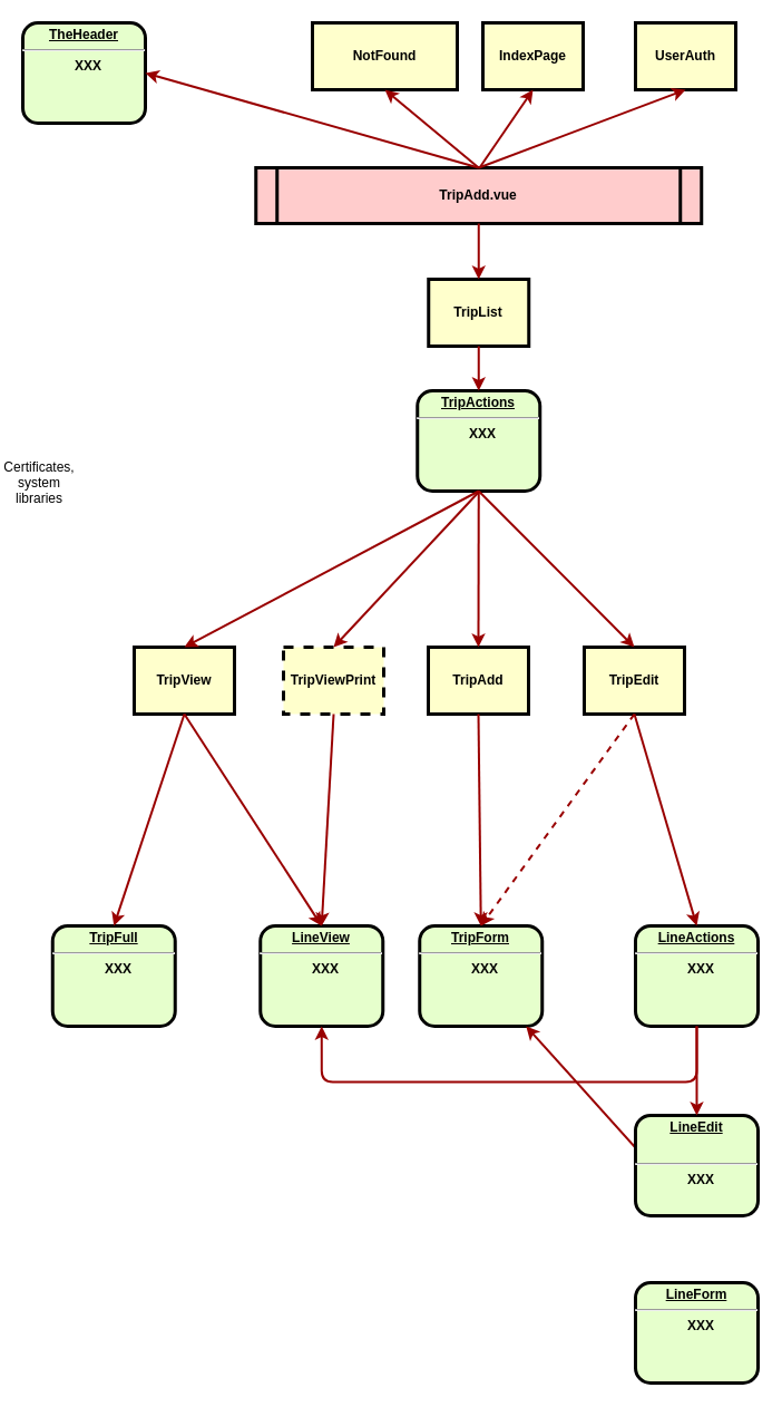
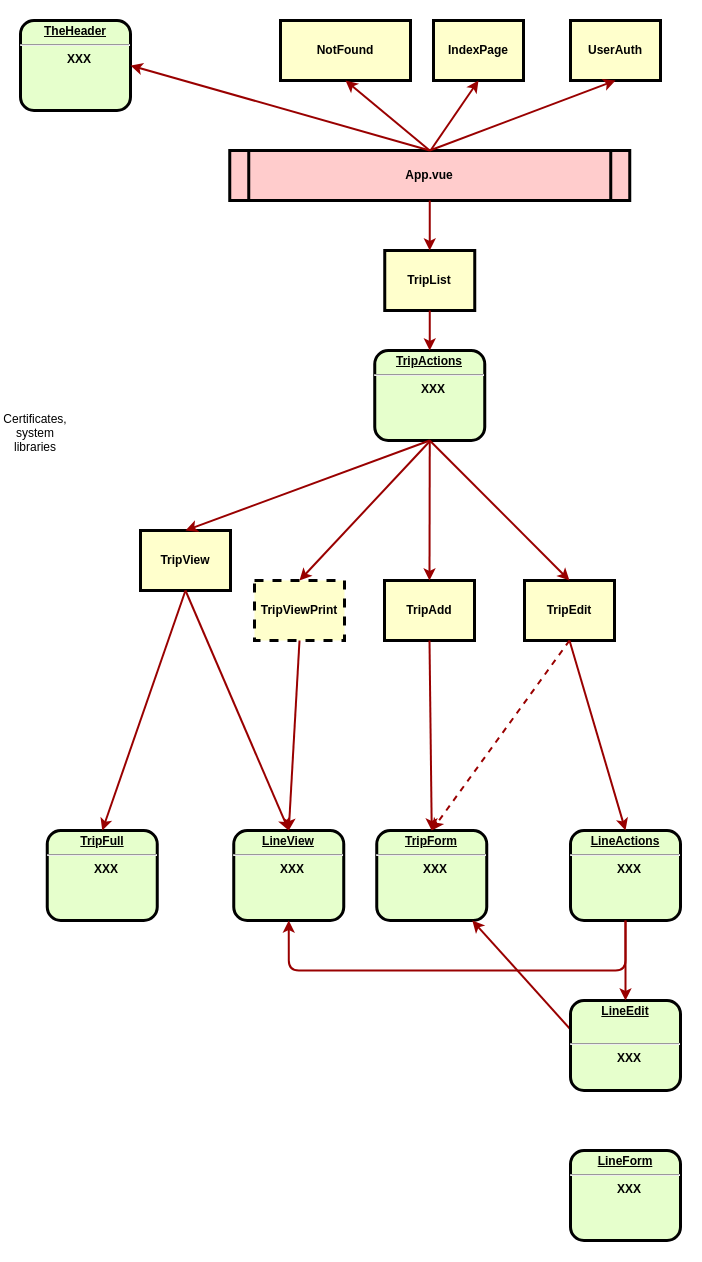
  <mxCell id="0" />
  <mxCell id="1" parent="0" />
  <mxCell id="2" value="Certificates,&#10;system&#10;libraries" style="text;spacingTop=-5;align=center" parent="1" vertex="1"><mxGeometry x="20" y="410" width="30" height="20" as="geometry" /></mxCell>
  <mxCell id="3" value="NotFound" style="whiteSpace=wrap;align=center;verticalAlign=middle;fontStyle=1;strokeWidth=3;fillColor=#FFFFCC" vertex="1" parent="1"><mxGeometry x="280" y="20" width="130" height="60" as="geometry" /></mxCell>
  <mxCell id="4" value="&lt;p style=&quot;margin: 0px; margin-top: 4px; text-align: center; text-decoration: underline;&quot;&gt;&lt;strong&gt;TheHeader&lt;/strong&gt;&lt;/p&gt;&lt;hr&gt;&lt;p style=&quot;margin: 0px; margin-left: 8px;&quot;&gt;XXX&lt;/p&gt;" style="verticalAlign=middle;align=center;overflow=fill;fontSize=12;fontFamily=Helvetica;html=1;rounded=1;fontStyle=1;strokeWidth=3;fillColor=#E6FFCC" vertex="1" parent="1"><mxGeometry x="20" y="20" width="110" height="90" as="geometry" /></mxCell>
  <mxCell id="5" value="IndexPage" style="whiteSpace=wrap;align=center;verticalAlign=middle;fontStyle=1;strokeWidth=3;fillColor=#FFFFCC" vertex="1" parent="1"><mxGeometry x="433" y="20" width="90" height="60" as="geometry" /></mxCell>
  <mxCell id="6" value="TripList" style="whiteSpace=wrap;align=center;verticalAlign=middle;fontStyle=1;strokeWidth=3;fillColor=#FFFFCC" vertex="1" parent="1"><mxGeometry x="384.25" y="250" width="90" height="60" as="geometry" /></mxCell>
- <mxCell id="7" value="TripView" style="whiteSpace=wrap;align=center;verticalAlign=middle;fontStyle=1;strokeWidth=3;fillColor=#FFFFCC" vertex="1" parent="1"><mxGeometry x="120" y="580" width="90" height="60" as="geometry" /></mxCell>
+ <mxCell id="7" value="TripView" style="whiteSpace=wrap;align=center;verticalAlign=middle;fontStyle=1;strokeWidth=3;fillColor=#FFFFCC" vertex="1" parent="1"><mxGeometry x="140" y="530" width="90" height="60" as="geometry" /></mxCell>
  <mxCell id="8" value="TripAdd" style="whiteSpace=wrap;align=center;verticalAlign=middle;fontStyle=1;strokeWidth=3;fillColor=#FFFFCC" vertex="1" parent="1"><mxGeometry x="384" y="580" width="90" height="60" as="geometry" /></mxCell>
  <mxCell id="9" value="TripEdit" style="whiteSpace=wrap;align=center;verticalAlign=middle;fontStyle=1;strokeWidth=3;fillColor=#FFFFCC" vertex="1" parent="1"><mxGeometry x="524" y="580" width="90" height="60" as="geometry" /></mxCell>
  <mxCell id="10" value="TripViewPrint" style="whiteSpace=wrap;align=center;verticalAlign=middle;fontStyle=1;strokeWidth=3;fillColor=#FFFFCC;dashed=1;" vertex="1" parent="1"><mxGeometry x="254" y="580" width="90" height="60" as="geometry" /></mxCell>
  <mxCell id="11" value="UserAuth" style="whiteSpace=wrap;align=center;verticalAlign=middle;fontStyle=1;strokeWidth=3;fillColor=#FFFFCC" vertex="1" parent="1"><mxGeometry x="570" y="20" width="90" height="60" as="geometry" /></mxCell>
  <mxCell id="12" value="&lt;p style=&quot;margin: 0px; margin-top: 4px; text-align: center; text-decoration: underline;&quot;&gt;&lt;strong&gt;TripActions&lt;/strong&gt;&lt;/p&gt;&lt;hr&gt;&lt;p style=&quot;margin: 0px; margin-left: 8px;&quot;&gt;XXX&lt;/p&gt;" style="verticalAlign=middle;align=center;overflow=fill;fontSize=12;fontFamily=Helvetica;html=1;rounded=1;fontStyle=1;strokeWidth=3;fillColor=#E6FFCC" vertex="1" parent="1"><mxGeometry x="374.25" y="350" width="110" height="90" as="geometry" /></mxCell>
  <mxCell id="13" value="&lt;p style=&quot;margin: 0px; margin-top: 4px; text-align: center; text-decoration: underline;&quot;&gt;&lt;strong&gt;LineView&lt;/strong&gt;&lt;/p&gt;&lt;hr&gt;&lt;p style=&quot;margin: 0px; margin-left: 8px;&quot;&gt;XXX&lt;/p&gt;" style="verticalAlign=middle;align=center;overflow=fill;fontSize=12;fontFamily=Helvetica;html=1;rounded=1;fontStyle=1;strokeWidth=3;fillColor=#E6FFCC" vertex="1" parent="1"><mxGeometry x="233.25" y="830" width="110" height="90" as="geometry" /></mxCell>
  <mxCell id="14" value="&lt;p style=&quot;margin: 0px; margin-top: 4px; text-align: center; text-decoration: underline;&quot;&gt;&lt;strong&gt;TripForm&lt;/strong&gt;&lt;/p&gt;&lt;hr&gt;&lt;p style=&quot;margin: 0px; margin-left: 8px;&quot;&gt;XXX&lt;/p&gt;" style="verticalAlign=middle;align=center;overflow=fill;fontSize=12;fontFamily=Helvetica;html=1;rounded=1;fontStyle=1;strokeWidth=3;fillColor=#E6FFCC" vertex="1" parent="1"><mxGeometry x="376.25" y="830" width="110" height="90" as="geometry" /></mxCell>
  <mxCell id="15" value="&lt;p style=&quot;margin: 0px; margin-top: 4px; text-align: center; text-decoration: underline;&quot;&gt;&lt;strong&gt;LineActions&lt;/strong&gt;&lt;/p&gt;&lt;hr&gt;&lt;p style=&quot;margin: 0px; margin-left: 8px;&quot;&gt;XXX&lt;/p&gt;" style="verticalAlign=middle;align=center;overflow=fill;fontSize=12;fontFamily=Helvetica;html=1;rounded=1;fontStyle=1;strokeWidth=3;fillColor=#E6FFCC" vertex="1" parent="1"><mxGeometry x="570" y="830" width="110" height="90" as="geometry" /></mxCell>
  <mxCell id="16" value="&lt;p style=&quot;margin: 0px; margin-top: 4px; text-align: center; text-decoration: underline;&quot;&gt;&lt;strong&gt;LineForm&lt;/strong&gt;&lt;/p&gt;&lt;hr&gt;&lt;p style=&quot;margin: 0px; margin-left: 8px;&quot;&gt;XXX&lt;/p&gt;" style="verticalAlign=middle;align=center;overflow=fill;fontSize=12;fontFamily=Helvetica;html=1;rounded=1;fontStyle=1;strokeWidth=3;fillColor=#E6FFCC" vertex="1" parent="1"><mxGeometry x="570" y="1150" width="110" height="90" as="geometry" /></mxCell>
  <mxCell id="17" value="" style="elbow=horizontal;strokeColor=#990000;strokeWidth=2;exitX=0.5;exitY=1;exitDx=0;exitDy=0;entryX=0.5;entryY=0;entryDx=0;entryDy=0;" edge="1" parent="1" source="7" target="13"><mxGeometry width="100" height="100" relative="1" as="geometry"><mxPoint x="254.25" y="870" as="sourcePoint" /><mxPoint x="254.25" y="939" as="targetPoint" /></mxGeometry></mxCell>
  <mxCell id="18" value="&lt;p style=&quot;margin: 0px; margin-top: 4px; text-align: center; text-decoration: underline;&quot;&gt;&lt;strong&gt;TripFull&lt;/strong&gt;&lt;/p&gt;&lt;hr&gt;&lt;p style=&quot;margin: 0px; margin-left: 8px;&quot;&gt;XXX&lt;/p&gt;" style="verticalAlign=middle;align=center;overflow=fill;fontSize=12;fontFamily=Helvetica;html=1;rounded=1;fontStyle=1;strokeWidth=3;fillColor=#E6FFCC" vertex="1" parent="1"><mxGeometry x="46.75" y="830" width="110" height="90" as="geometry" /></mxCell>
  <mxCell id="19" value="" style="elbow=horizontal;strokeColor=#990000;strokeWidth=2;entryX=0.5;entryY=0;entryDx=0;entryDy=0;exitX=0.5;exitY=1;exitDx=0;exitDy=0;" edge="1" parent="1" source="7" target="18"><mxGeometry width="100" height="100" relative="1" as="geometry"><mxPoint x="273.25" y="650" as="sourcePoint" /><mxPoint x="298.25" y="840" as="targetPoint" /></mxGeometry></mxCell>
  <mxCell id="20" value="" style="elbow=horizontal;strokeColor=#990000;strokeWidth=2;exitX=0.5;exitY=1;exitDx=0;exitDy=0;entryX=0.5;entryY=0;entryDx=0;entryDy=0;" edge="1" parent="1" source="10" target="13"><mxGeometry width="100" height="100" relative="1" as="geometry"><mxPoint x="284.25" y="660" as="sourcePoint" /><mxPoint x="298.25" y="840" as="targetPoint" /></mxGeometry></mxCell>
  <mxCell id="21" value="" style="elbow=horizontal;strokeColor=#990000;strokeWidth=2;exitX=0.5;exitY=1;exitDx=0;exitDy=0;entryX=0.5;entryY=0;entryDx=0;entryDy=0;" edge="1" parent="1" source="8" target="14"><mxGeometry width="100" height="100" relative="1" as="geometry"><mxPoint x="418.25" y="660" as="sourcePoint" /><mxPoint x="298.25" y="840" as="targetPoint" /></mxGeometry></mxCell>
  <mxCell id="22" value="" style="elbow=horizontal;strokeColor=#990000;strokeWidth=2;exitX=0.5;exitY=1;exitDx=0;exitDy=0;entryX=0.5;entryY=0;entryDx=0;entryDy=0;dashed=1;" edge="1" parent="1" source="9" target="14"><mxGeometry width="100" height="100" relative="1" as="geometry"><mxPoint x="548.25" y="660" as="sourcePoint" /><mxPoint x="441.25" y="840" as="targetPoint" /></mxGeometry></mxCell>
  <mxCell id="23" value="" style="elbow=horizontal;strokeColor=#990000;strokeWidth=2;exitX=0.5;exitY=1;exitDx=0;exitDy=0;" edge="1" parent="1" source="37" target="14"><mxGeometry width="100" height="100" relative="1" as="geometry"><mxPoint x="558.25" y="670" as="sourcePoint" /><mxPoint x="451.25" y="850" as="targetPoint" /></mxGeometry></mxCell>
  <mxCell id="24" value="" style="elbow=horizontal;strokeColor=#990000;strokeWidth=2;exitX=0.5;exitY=1;exitDx=0;exitDy=0;entryX=0.5;entryY=0;entryDx=0;entryDy=0;" edge="1" parent="1" source="9" target="15"><mxGeometry width="100" height="100" relative="1" as="geometry"><mxPoint x="568.25" y="680" as="sourcePoint" /><mxPoint x="461.25" y="860" as="targetPoint" /></mxGeometry></mxCell>
- <mxCell id="25" value="TripAdd.vue" style="shape=process;whiteSpace=wrap;align=center;verticalAlign=middle;size=0.048;fontStyle=1;strokeWidth=3;fillColor=#FFCCCC" vertex="1" parent="1"><mxGeometry x="229.25" y="150" width="400" height="50" as="geometry" /></mxCell>
+ <mxCell id="25" value="App.vue" style="shape=process;whiteSpace=wrap;align=center;verticalAlign=middle;size=0.048;fontStyle=1;strokeWidth=3;fillColor=#FFCCCC" vertex="1" parent="1"><mxGeometry x="229.25" y="150" width="400" height="50" as="geometry" /></mxCell>
  <mxCell id="26" value="" style="elbow=horizontal;strokeColor=#990000;strokeWidth=2;exitX=0.5;exitY=0;exitDx=0;exitDy=0;entryX=1;entryY=0.5;entryDx=0;entryDy=0;" edge="1" parent="1" source="25" target="4"><mxGeometry width="100" height="100" relative="1" as="geometry"><mxPoint x="284" y="660" as="sourcePoint" /><mxPoint x="298" y="840" as="targetPoint" /></mxGeometry></mxCell>
  <mxCell id="27" value="" style="elbow=horizontal;strokeColor=#990000;strokeWidth=2;exitX=0.5;exitY=0;exitDx=0;exitDy=0;entryX=0.5;entryY=1;entryDx=0;entryDy=0;" edge="1" parent="1" source="25" target="3"><mxGeometry width="100" height="100" relative="1" as="geometry"><mxPoint x="294" y="670" as="sourcePoint" /><mxPoint x="308" y="850" as="targetPoint" /></mxGeometry></mxCell>
  <mxCell id="28" value="" style="elbow=horizontal;strokeColor=#990000;strokeWidth=2;entryX=0.5;entryY=1;entryDx=0;entryDy=0;" edge="1" parent="1" target="5"><mxGeometry width="100" height="100" relative="1" as="geometry"><mxPoint x="430" y="150" as="sourcePoint" /><mxPoint x="425" y="105" as="targetPoint" /></mxGeometry></mxCell>
  <mxCell id="29" value="" style="elbow=horizontal;strokeColor=#990000;strokeWidth=2;exitX=0.5;exitY=0;exitDx=0;exitDy=0;entryX=0.5;entryY=1;entryDx=0;entryDy=0;" edge="1" parent="1" source="25" target="11"><mxGeometry width="100" height="100" relative="1" as="geometry"><mxPoint x="449" y="170" as="sourcePoint" /><mxPoint x="435" y="115" as="targetPoint" /></mxGeometry></mxCell>
  <mxCell id="30" value="" style="elbow=horizontal;strokeColor=#990000;strokeWidth=2;exitX=0.5;exitY=1;exitDx=0;exitDy=0;entryX=0.5;entryY=0;entryDx=0;entryDy=0;" edge="1" parent="1" source="25" target="6"><mxGeometry width="100" height="100" relative="1" as="geometry"><mxPoint x="459" y="180" as="sourcePoint" /><mxPoint x="445" y="125" as="targetPoint" /></mxGeometry></mxCell>
  <mxCell id="31" value="" style="elbow=horizontal;strokeColor=#990000;strokeWidth=2;exitX=0.5;exitY=1;exitDx=0;exitDy=0;entryX=0.5;entryY=0;entryDx=0;entryDy=0;" edge="1" parent="1" source="6" target="12"><mxGeometry width="100" height="100" relative="1" as="geometry"><mxPoint x="469" y="190" as="sourcePoint" /><mxPoint x="550" y="320" as="targetPoint" /></mxGeometry></mxCell>
  <mxCell id="32" value="" style="elbow=horizontal;strokeColor=#990000;strokeWidth=2;exitX=0.5;exitY=1;exitDx=0;exitDy=0;entryX=0.5;entryY=0;entryDx=0;entryDy=0;" edge="1" parent="1" source="12" target="8"><mxGeometry width="100" height="100" relative="1" as="geometry"><mxPoint x="180" y="300" as="sourcePoint" /><mxPoint x="140" y="420" as="targetPoint" /></mxGeometry></mxCell>
  <mxCell id="33" value="" style="elbow=horizontal;strokeColor=#990000;strokeWidth=2;exitX=0.5;exitY=1;exitDx=0;exitDy=0;entryX=0.5;entryY=0;entryDx=0;entryDy=0;" edge="1" parent="1" source="12" target="7"><mxGeometry width="100" height="100" relative="1" as="geometry"><mxPoint x="190" y="310" as="sourcePoint" /><mxPoint x="150" y="430" as="targetPoint" /></mxGeometry></mxCell>
  <mxCell id="34" value="" style="elbow=horizontal;strokeColor=#990000;strokeWidth=2;entryX=0.5;entryY=0;entryDx=0;entryDy=0;" edge="1" parent="1" target="10"><mxGeometry width="100" height="100" relative="1" as="geometry"><mxPoint x="430" y="440" as="sourcePoint" /><mxPoint x="160" y="440" as="targetPoint" /></mxGeometry></mxCell>
  <mxCell id="35" value="" style="elbow=horizontal;strokeColor=#990000;strokeWidth=2;exitX=0.5;exitY=1;exitDx=0;exitDy=0;entryX=0.5;entryY=0;entryDx=0;entryDy=0;" edge="1" parent="1" source="12" target="9"><mxGeometry width="100" height="100" relative="1" as="geometry"><mxPoint x="210" y="330" as="sourcePoint" /><mxPoint x="170" y="450" as="targetPoint" /></mxGeometry></mxCell>
  <mxCell id="36" value="" style="elbow=horizontal;strokeColor=#990000;strokeWidth=2;exitX=0.5;exitY=1;exitDx=0;exitDy=0;entryX=0.5;entryY=1;entryDx=0;entryDy=0;edgeStyle=orthogonalEdgeStyle;" edge="1" parent="1" source="15" target="13"><mxGeometry width="100" height="100" relative="1" as="geometry"><mxPoint x="439" y="450" as="sourcePoint" /><mxPoint x="175" y="590" as="targetPoint" /><Array as="points"><mxPoint x="625" y="970" /><mxPoint x="288" y="970" /></Array></mxGeometry></mxCell>
  <mxCell id="37" value="&lt;p style=&quot;margin: 0px; margin-top: 4px; text-align: center; text-decoration: underline;&quot;&gt;&lt;strong&gt;LineEdit&lt;/strong&gt;&lt;/p&gt;&lt;p style=&quot;margin: 0px; margin-top: 4px; text-align: center; text-decoration: underline;&quot;&gt;&lt;strong&gt;&lt;br&gt;&lt;/strong&gt;&lt;/p&gt;&lt;hr&gt;&lt;p style=&quot;margin: 0px; margin-left: 8px;&quot;&gt;XXX&lt;/p&gt;" style="verticalAlign=middle;align=center;overflow=fill;fontSize=12;fontFamily=Helvetica;html=1;rounded=1;fontStyle=1;strokeWidth=3;fillColor=#E6FFCC" vertex="1" parent="1"><mxGeometry x="570" y="1000" width="110" height="90" as="geometry" /></mxCell>
  <mxCell id="38" value="" style="elbow=horizontal;strokeColor=#990000;strokeWidth=2;exitX=0.5;exitY=1;exitDx=0;exitDy=0;entryX=0.5;entryY=0;entryDx=0;entryDy=0;" edge="1" parent="1" source="15" target="37"><mxGeometry width="100" height="100" relative="1" as="geometry"><mxPoint x="579" y="650" as="sourcePoint" /><mxPoint x="738" y="840" as="targetPoint" /></mxGeometry></mxCell>
